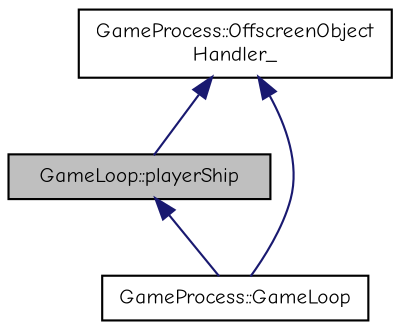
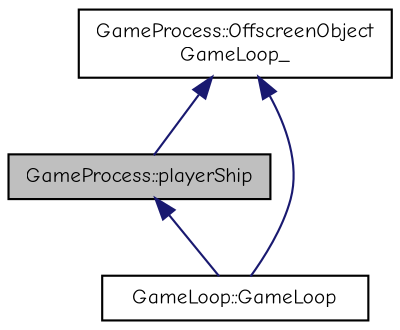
  digraph {
    fontname="Comic Neue"
    rankdir=TB
    node [color=black fillcolor=white fontname="Comic Neue" fontsize=10 shape=record style=filled]
    edge [color=midnightblue dir=back fontname="Comic Neue" fontsize=10 labelfontname=Helvetica labelfontsize=10 style=solid]
-   n1 [fillcolor=grey75 fontcolor=black height=0.2 label="GameLoop::playerShip" width=0.4]
-   n2 [height=0.2 label="GameProcess::GameLoop" width=0.4]
-   n3 [height=0.2 label="GameProcess::OffscreenObject\lHandler_" width=0.4]
+   n1 [fillcolor=grey75 fontcolor=black height=0.2 label="GameProcess::playerShip" width=0.4]
+   n2 [height=0.2 label="GameLoop::GameLoop" width=0.4]
+   n3 [height=0.2 label="GameProcess::OffscreenObject\lGameLoop_" width=0.4]
    n1 -> n2
    n3 -> n1
    n3 -> n2
  }
